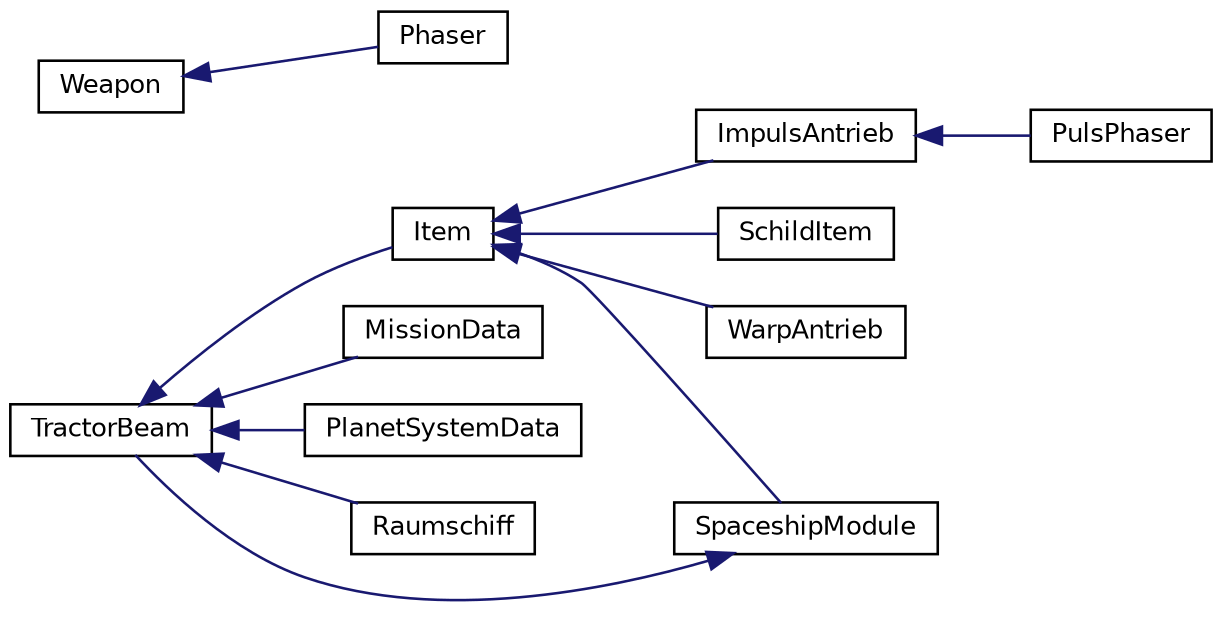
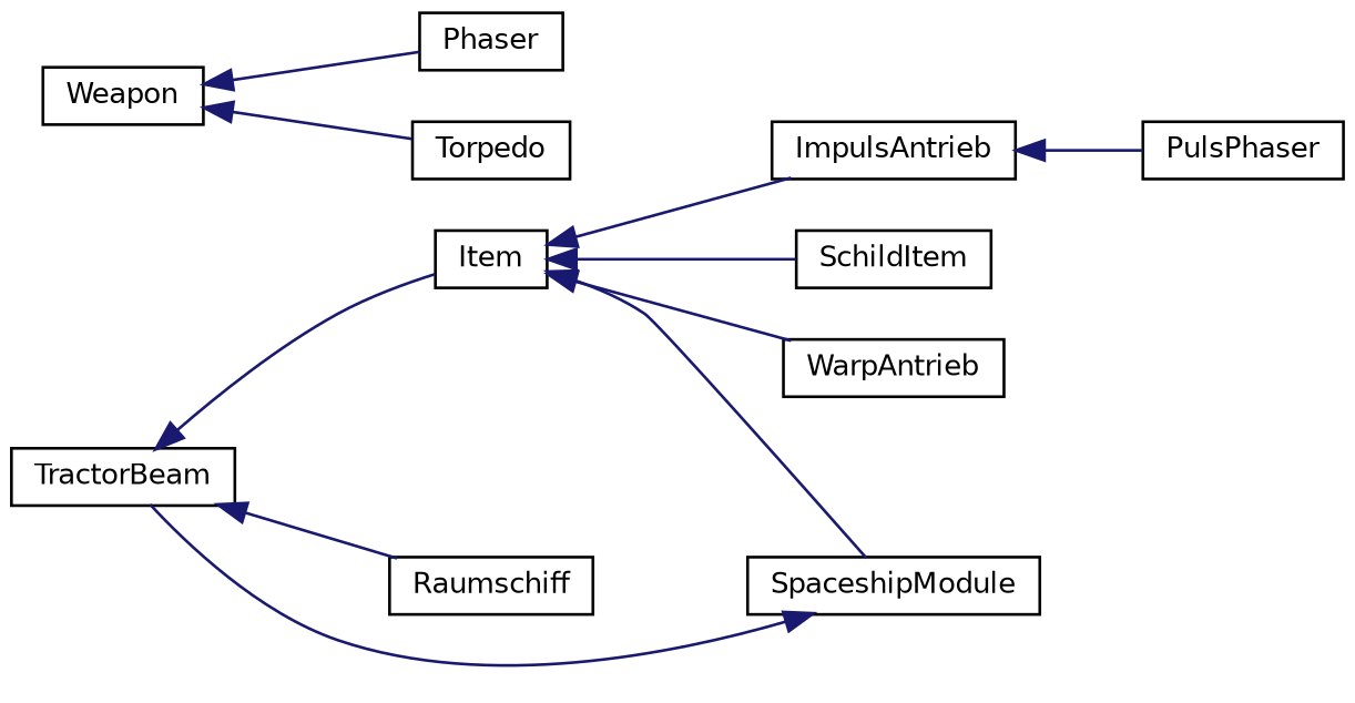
  digraph {
    rankdir=LR
    node [color=black fillcolor=white fontname=Helvetica fontsize=10 shape=record style=filled]
    edge [color=midnightblue dir=back fontname=Helvetica fontsize=10 labelfontname=Helvetica labelfontsize=10 style=solid]
    n1 [height=0.2 label=TractorBeam width=0.4]
    n2 [height=0.2 label=Item width=0.4]
-   n3 [height=0.2 label=MissionData width=0.4]
-   n4 [height=0.2 label=PlanetSystemData width=0.4]
    n5 [height=0.2 label=Raumschiff width=0.4]
    n6 [height=0.2 label=ImpulsAntrieb width=0.4]
    n7 [height=0.2 label=SchildItem width=0.4]
    n8 [height=0.2 label=SpaceshipModule width=0.4]
    n9 [height=0.2 label=WarpAntrieb width=0.4]
    n10 [height=0.2 label=PulsPhaser width=0.4]
    n11 [height=0.2 label=Weapon width=0.4]
    n12 [height=0.2 label=Phaser width=0.4]
+   n13 [height=0.2 label=Torpedo width=0.4]
    n1 -> n2
-   n1 -> n3
-   n1 -> n4
    n1 -> n5
    n2 -> n6
    n2 -> n7
    n2 -> n8
    n2 -> n9
    n6 -> n10
    n8 -> n1
    n11 -> n12
+   n11 -> n13
  }
